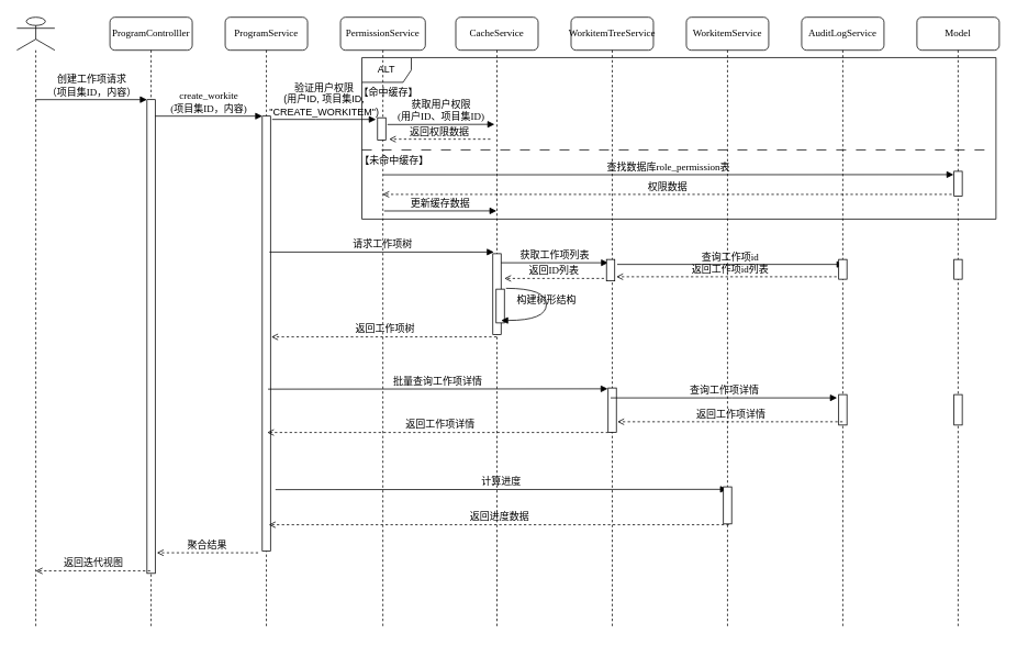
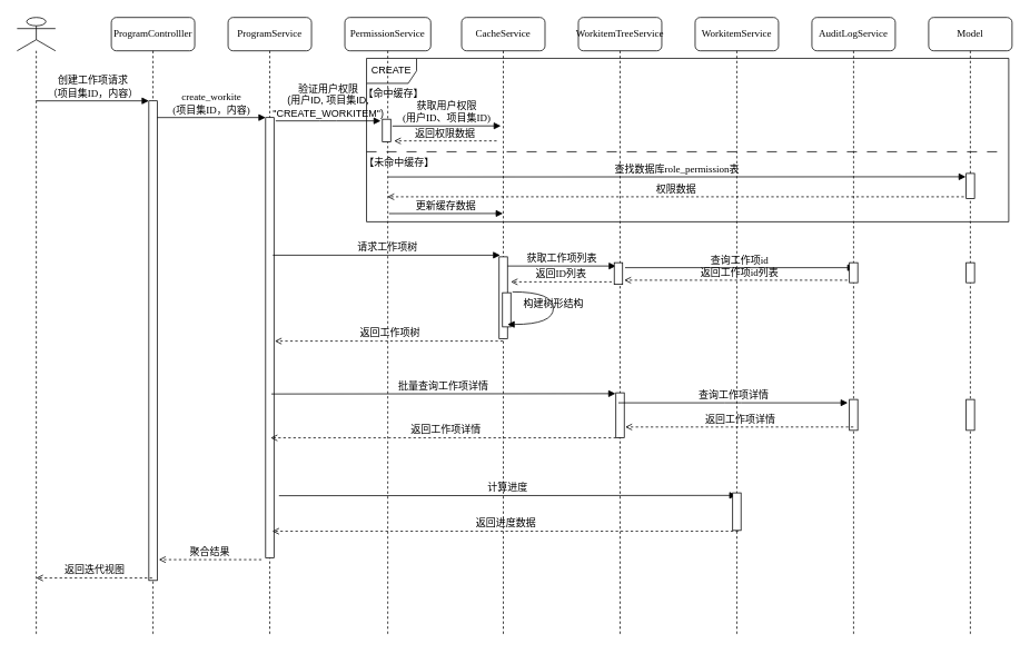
  <mxCell id="0" />
  <mxCell id="1" parent="0" />
- <mxCell id="2" value="ALT" style="shape=umlFrame;whiteSpace=wrap;html=1;pointerEvents=0;" vertex="1" parent="1"><mxGeometry x="439" y="69" width="770" height="196" as="geometry" /></mxCell>
+ <mxCell id="2" value="CREATE" style="shape=umlFrame;whiteSpace=wrap;html=1;pointerEvents=0;" vertex="1" parent="1"><mxGeometry x="439" y="69" width="770" height="196" as="geometry" /></mxCell>
  <mxCell id="3" value="ProgramControlller" style="shape=umlLifeline;perimeter=lifelinePerimeter;whiteSpace=wrap;html=1;container=1;collapsible=0;recursiveResize=0;outlineConnect=0;rounded=1;shadow=0;comic=0;labelBackgroundColor=none;strokeWidth=1;fontFamily=Verdana;fontSize=12;align=center;" vertex="1" parent="1"><mxGeometry x="133" y="20" width="100" height="740" as="geometry" /></mxCell>
  <mxCell id="4" value="" style="html=1;points=[];perimeter=orthogonalPerimeter;rounded=0;shadow=0;comic=0;labelBackgroundColor=none;strokeWidth=1;fontFamily=Verdana;fontSize=12;align=center;" vertex="1" parent="3"><mxGeometry x="45" y="100" width="10" height="575" as="geometry" /></mxCell>
  <mxCell id="5" value="ProgramService" style="shape=umlLifeline;perimeter=lifelinePerimeter;whiteSpace=wrap;html=1;container=1;collapsible=0;recursiveResize=0;outlineConnect=0;rounded=1;shadow=0;comic=0;labelBackgroundColor=none;strokeWidth=1;fontFamily=Verdana;fontSize=12;align=center;" vertex="1" parent="1"><mxGeometry x="273" y="20" width="100" height="740" as="geometry" /></mxCell>
  <mxCell id="6" value="" style="html=1;points=[];perimeter=orthogonalPerimeter;rounded=0;shadow=0;comic=0;labelBackgroundColor=none;strokeWidth=1;fontFamily=Verdana;fontSize=12;align=center;" vertex="1" parent="5"><mxGeometry x="45" y="120" width="10" height="528" as="geometry" /></mxCell>
  <mxCell id="7" value="返回工作项详情" style="html=1;verticalAlign=bottom;endArrow=open;dashed=1;endSize=6;labelBackgroundColor=none;fontFamily=Verdana;fontSize=12;edgeStyle=elbowEdgeStyle;elbow=vertical;jumpSize=6;" edge="1" parent="5"><mxGeometry x="-0.002" relative="1" as="geometry"><mxPoint x="51.004" y="504" as="targetPoint" /><Array as="points"><mxPoint x="286.68" y="504" /><mxPoint x="316.68" y="504" /></Array><mxPoint x="471.18" y="504" as="sourcePoint" /><mxPoint as="offset" /></mxGeometry></mxCell>
  <mxCell id="8" value="CacheService" style="shape=umlLifeline;perimeter=lifelinePerimeter;whiteSpace=wrap;html=1;container=1;collapsible=0;recursiveResize=0;outlineConnect=0;rounded=1;shadow=0;comic=0;labelBackgroundColor=none;strokeWidth=1;fontFamily=Verdana;fontSize=12;align=center;" vertex="1" parent="1"><mxGeometry x="553" y="20" width="100" height="740" as="geometry" /></mxCell>
  <mxCell id="9" value="" style="html=1;points=[];perimeter=orthogonalPerimeter;rounded=0;shadow=0;comic=0;labelBackgroundColor=none;strokeWidth=1;fontFamily=Verdana;fontSize=12;align=center;" vertex="1" parent="8"><mxGeometry x="45" y="287" width="10" height="98" as="geometry" /></mxCell>
  <mxCell id="10" value="获取工作项列表" style="html=1;verticalAlign=bottom;endArrow=block;entryX=0;entryY=0;labelBackgroundColor=none;fontFamily=Verdana;fontSize=12;edgeStyle=elbowEdgeStyle;elbow=horizontal;" edge="1" parent="8"><mxGeometry relative="1" as="geometry"><mxPoint x="55" y="298" as="sourcePoint" /><mxPoint x="185" y="298" as="targetPoint" /></mxGeometry></mxCell>
  <mxCell id="11" value="返回ID列表" style="html=1;verticalAlign=bottom;endArrow=open;dashed=1;endSize=6;labelBackgroundColor=none;fontFamily=Verdana;fontSize=12;edgeStyle=elbowEdgeStyle;elbow=horizontal;jumpSize=6;" edge="1" parent="8"><mxGeometry x="0.016" relative="1" as="geometry"><mxPoint x="59" y="317" as="targetPoint" /><Array as="points"><mxPoint x="139" y="331" /><mxPoint x="169" y="331" /></Array><mxPoint x="180" y="317" as="sourcePoint" /><mxPoint as="offset" /></mxGeometry></mxCell>
  <mxCell id="12" value="" style="html=1;points=[];perimeter=orthogonalPerimeter;rounded=0;shadow=0;comic=0;labelBackgroundColor=none;strokeWidth=1;fontFamily=Verdana;fontSize=12;align=center;" vertex="1" parent="8"><mxGeometry x="49" y="330" width="10" height="41" as="geometry" /></mxCell>
  <mxCell id="13" value="构建树形结构" style="html=1;verticalAlign=bottom;endArrow=block;labelBackgroundColor=none;fontFamily=Verdana;fontSize=12;elbow=vertical;edgeStyle=orthogonalEdgeStyle;curved=1;exitX=1.066;exitY=0.713;exitPerimeter=0;" edge="1" parent="8"><mxGeometry x="0.003" relative="1" as="geometry"><mxPoint x="61" y="329" as="sourcePoint" /><mxPoint x="55" y="368" as="targetPoint" /><Array as="points"><mxPoint x="110" y="329" /><mxPoint x="110" y="368" /></Array><mxPoint as="offset" /></mxGeometry></mxCell>
  <mxCell id="14" value="返回权限数据" style="html=1;verticalAlign=bottom;endArrow=open;dashed=1;endSize=6;labelBackgroundColor=none;fontFamily=Verdana;fontSize=12;edgeStyle=elbowEdgeStyle;elbow=vertical;jumpSize=6;" edge="1" parent="8"><mxGeometry x="0.013" relative="1" as="geometry"><mxPoint x="-81" y="148" as="targetPoint" /><Array as="points"><mxPoint x="-1" y="148" /><mxPoint x="29" y="148" /></Array><mxPoint x="42" y="148" as="sourcePoint" /><mxPoint as="offset" /></mxGeometry></mxCell>
  <mxCell id="15" value="PermissionService" style="shape=umlLifeline;perimeter=lifelinePerimeter;whiteSpace=wrap;html=1;container=1;collapsible=0;recursiveResize=0;outlineConnect=0;rounded=1;shadow=0;comic=0;labelBackgroundColor=none;strokeWidth=1;fontFamily=Verdana;fontSize=12;align=center;" vertex="1" parent="1"><mxGeometry x="413" y="20" width="103" height="740" as="geometry" /></mxCell>
  <mxCell id="16" value="" style="html=1;points=[];perimeter=orthogonalPerimeter;rounded=0;shadow=0;comic=0;labelBackgroundColor=none;strokeWidth=1;fontFamily=Verdana;fontSize=12;align=center;" vertex="1" parent="15"><mxGeometry x="45" y="122" width="10" height="27" as="geometry" /></mxCell>
  <mxCell id="17" value="计算进度" style="html=1;verticalAlign=bottom;endArrow=block;labelBackgroundColor=none;fontFamily=Verdana;fontSize=12;edgeStyle=elbowEdgeStyle;elbow=vertical;" edge="1" parent="15" target="23"><mxGeometry relative="1" as="geometry"><mxPoint x="-79" y="573.38" as="sourcePoint" /><mxPoint x="333.5" y="572.995" as="targetPoint" /></mxGeometry></mxCell>
  <mxCell id="18" value="【命中缓存】" style="text;html=1;align=center;verticalAlign=middle;resizable=0;points=[];autosize=1;strokeColor=none;fillColor=none;" vertex="1" parent="15"><mxGeometry x="13" y="79" width="90" height="26" as="geometry" /></mxCell>
  <mxCell id="19" value="WorkitemTreeService" style="shape=umlLifeline;perimeter=lifelinePerimeter;whiteSpace=wrap;html=1;container=1;collapsible=0;recursiveResize=0;outlineConnect=0;rounded=1;shadow=0;comic=0;labelBackgroundColor=none;strokeWidth=1;fontFamily=Verdana;fontSize=12;align=center;" vertex="1" parent="1"><mxGeometry x="693" y="20" width="100" height="740" as="geometry" /></mxCell>
  <mxCell id="20" value="" style="html=1;points=[];perimeter=orthogonalPerimeter;rounded=0;shadow=0;comic=0;labelBackgroundColor=none;strokeWidth=1;fontFamily=Verdana;fontSize=12;align=center;" vertex="1" parent="19"><mxGeometry x="43" y="294" width="10" height="26" as="geometry" /></mxCell>
  <mxCell id="21" value="" style="html=1;points=[];perimeter=orthogonalPerimeter;rounded=0;shadow=0;comic=0;labelBackgroundColor=none;strokeWidth=1;fontFamily=Verdana;fontSize=12;align=center;" vertex="1" parent="19"><mxGeometry x="45" y="450" width="10" height="54" as="geometry" /></mxCell>
  <mxCell id="22" value="查询工作项id" style="html=1;verticalAlign=bottom;endArrow=block;labelBackgroundColor=none;fontFamily=Verdana;fontSize=12;edgeStyle=elbowEdgeStyle;elbow=vertical;" edge="1" parent="19"><mxGeometry x="-0.002" relative="1" as="geometry"><mxPoint x="56" y="300" as="sourcePoint" /><mxPoint x="331" y="300" as="targetPoint" /><mxPoint as="offset" /></mxGeometry></mxCell>
  <mxCell id="23" value="WorkitemService" style="shape=umlLifeline;perimeter=lifelinePerimeter;whiteSpace=wrap;html=1;container=1;collapsible=0;recursiveResize=0;outlineConnect=0;rounded=1;shadow=0;comic=0;labelBackgroundColor=none;strokeWidth=1;fontFamily=Verdana;fontSize=12;align=center;" vertex="1" parent="1"><mxGeometry x="833" y="20" width="100" height="740" as="geometry" /></mxCell>
  <mxCell id="24" value="返回工作项id列表" style="html=1;verticalAlign=bottom;endArrow=open;dashed=1;endSize=6;labelBackgroundColor=none;fontFamily=Verdana;fontSize=12;edgeStyle=elbowEdgeStyle;elbow=vertical;jumpSize=6;" edge="1" parent="23"><mxGeometry x="-0.002" relative="1" as="geometry"><mxPoint x="-85" y="315" as="targetPoint" /><Array as="points"><mxPoint x="28" y="315" /><mxPoint x="58" y="315" /></Array><mxPoint x="188.5" y="315" as="sourcePoint" /><mxPoint as="offset" /></mxGeometry></mxCell>
  <mxCell id="25" value="" style="html=1;points=[];perimeter=orthogonalPerimeter;rounded=0;shadow=0;comic=0;labelBackgroundColor=none;strokeWidth=1;fontFamily=Verdana;fontSize=12;align=center;" vertex="1" parent="23"><mxGeometry x="45" y="570" width="10" height="45" as="geometry" /></mxCell>
  <mxCell id="26" value="创建工作项请求&lt;div&gt;（项目集ID，内容）&lt;/div&gt;" style="html=1;verticalAlign=bottom;endArrow=block;entryX=0;entryY=0;labelBackgroundColor=none;fontFamily=Verdana;fontSize=12;edgeStyle=elbowEdgeStyle;elbow=vertical;" edge="1" parent="1" source="32" target="4"><mxGeometry x="0.006" relative="1" as="geometry"><mxPoint x="23" y="120" as="sourcePoint" /><mxPoint as="offset" /></mxGeometry></mxCell>
  <mxCell id="27" value="create_workite&lt;div&gt;(项目集ID，内容)&lt;/div&gt;" style="html=1;verticalAlign=bottom;endArrow=block;entryX=0;entryY=0;labelBackgroundColor=none;fontFamily=Verdana;fontSize=12;edgeStyle=elbowEdgeStyle;elbow=vertical;" edge="1" parent="1" source="4" target="6"><mxGeometry x="0.001" relative="1" as="geometry"><mxPoint x="243" y="140" as="sourcePoint" /><mxPoint as="offset" /></mxGeometry></mxCell>
  <mxCell id="28" value="AuditLogService" style="shape=umlLifeline;perimeter=lifelinePerimeter;whiteSpace=wrap;html=1;container=1;collapsible=0;recursiveResize=0;outlineConnect=0;rounded=1;shadow=0;comic=0;labelBackgroundColor=none;strokeWidth=1;fontFamily=Verdana;fontSize=12;align=center;" vertex="1" parent="1"><mxGeometry x="973" y="20" width="100" height="740" as="geometry" /></mxCell>
  <mxCell id="29" value="查询工作项详情" style="html=1;verticalAlign=bottom;endArrow=block;labelBackgroundColor=none;fontFamily=Verdana;fontSize=12;edgeStyle=elbowEdgeStyle;elbow=vertical;" edge="1" parent="28"><mxGeometry relative="1" as="geometry"><mxPoint x="-232" y="462" as="sourcePoint" /><mxPoint x="43" y="462" as="targetPoint" /></mxGeometry></mxCell>
  <mxCell id="30" value="" style="html=1;points=[];perimeter=orthogonalPerimeter;rounded=0;shadow=0;comic=0;labelBackgroundColor=none;strokeWidth=1;fontFamily=Verdana;fontSize=12;align=center;" vertex="1" parent="28"><mxGeometry x="45" y="294" width="10" height="24" as="geometry" /></mxCell>
  <mxCell id="31" value="" style="html=1;points=[];perimeter=orthogonalPerimeter;rounded=0;shadow=0;comic=0;labelBackgroundColor=none;strokeWidth=1;fontFamily=Verdana;fontSize=12;align=center;" vertex="1" parent="28"><mxGeometry x="45" y="458" width="10" height="37" as="geometry" /></mxCell>
  <mxCell id="32" value="" style="shape=umlLifeline;perimeter=lifelinePerimeter;whiteSpace=wrap;html=1;container=1;dropTarget=0;collapsible=0;recursiveResize=0;outlineConnect=0;portConstraint=eastwest;newEdgeStyle={&quot;curved&quot;:0,&quot;rounded&quot;:0};participant=umlActor;" vertex="1" parent="1"><mxGeometry x="20" y="20" width="46" height="740" as="geometry" /></mxCell>
  <mxCell id="33" value="请求工作项树" style="html=1;verticalAlign=bottom;endArrow=block;labelBackgroundColor=none;fontFamily=Verdana;fontSize=12;edgeStyle=elbowEdgeStyle;elbow=vertical;" edge="1" parent="1"><mxGeometry x="-0.0" relative="1" as="geometry"><mxPoint x="326.75" y="305" as="sourcePoint" /><mxPoint x="599.25" y="305.552" as="targetPoint" /><mxPoint as="offset" /></mxGeometry></mxCell>
  <mxCell id="34" value="批量查询工作项详情" style="html=1;verticalAlign=bottom;endArrow=block;labelBackgroundColor=none;fontFamily=Verdana;fontSize=12;edgeStyle=elbowEdgeStyle;elbow=vertical;" edge="1" parent="1"><mxGeometry relative="1" as="geometry"><mxPoint x="325" y="471.38" as="sourcePoint" /><mxPoint x="737.5" y="470.995" as="targetPoint" /></mxGeometry></mxCell>
  <mxCell id="35" value="返回进度数据" style="html=1;verticalAlign=bottom;endArrow=open;dashed=1;endSize=6;labelBackgroundColor=none;fontFamily=Verdana;fontSize=12;edgeStyle=elbowEdgeStyle;elbow=vertical;jumpSize=6;" edge="1" parent="1"><mxGeometry x="-0.002" relative="1" as="geometry"><mxPoint x="326.004" y="636" as="targetPoint" /><Array as="points"><mxPoint x="699.68" y="636" /><mxPoint x="729.68" y="636" /></Array><mxPoint x="884.68" y="636" as="sourcePoint" /><mxPoint as="offset" /></mxGeometry></mxCell>
  <mxCell id="36" value="&lt;span style=&quot;font-family: Helvetica; text-align: left; text-wrap-mode: wrap;&quot;&gt;验证用户权限&lt;/span&gt;&lt;div&gt;&lt;span style=&quot;font-family: Helvetica; text-align: left; text-wrap-mode: wrap;&quot;&gt;(用户ID, 项目集ID, &quot;CREATE_WORKITEM&quot;)&lt;/span&gt;&lt;/div&gt;" style="html=1;verticalAlign=bottom;endArrow=block;labelBackgroundColor=none;fontFamily=Verdana;fontSize=12;edgeStyle=elbowEdgeStyle;elbow=vertical;" edge="1" parent="1"><mxGeometry x="-0.0" relative="1" as="geometry"><mxPoint x="330" y="144" as="sourcePoint" /><mxPoint x="456" y="144" as="targetPoint" /><mxPoint as="offset" /></mxGeometry></mxCell>
  <mxCell id="37" value="返回工作项树" style="html=1;verticalAlign=bottom;endArrow=open;dashed=1;endSize=6;labelBackgroundColor=none;fontFamily=Verdana;fontSize=12;edgeStyle=elbowEdgeStyle;elbow=vertical;jumpSize=6;" edge="1" parent="1"><mxGeometry x="-0.002" relative="1" as="geometry"><mxPoint x="329" y="408" as="targetPoint" /><Array as="points"><mxPoint x="442" y="408" /><mxPoint x="472" y="408" /></Array><mxPoint x="602.5" y="408" as="sourcePoint" /><mxPoint as="offset" /></mxGeometry></mxCell>
  <mxCell id="38" value="返回工作项详情" style="html=1;verticalAlign=bottom;endArrow=open;dashed=1;endSize=6;labelBackgroundColor=none;fontFamily=Verdana;fontSize=12;edgeStyle=elbowEdgeStyle;elbow=vertical;jumpSize=6;" edge="1" parent="1"><mxGeometry x="-0.002" relative="1" as="geometry"><mxPoint x="749.25" y="511" as="targetPoint" /><Array as="points"><mxPoint x="862.25" y="511" /><mxPoint x="892.25" y="511" /></Array><mxPoint x="1022.75" y="511" as="sourcePoint" /><mxPoint as="offset" /></mxGeometry></mxCell>
  <mxCell id="39" value="返回迭代视图" style="html=1;verticalAlign=bottom;endArrow=open;dashed=1;endSize=6;labelBackgroundColor=none;fontFamily=Verdana;fontSize=12;edgeStyle=elbowEdgeStyle;elbow=vertical;jumpSize=6;" edge="1" parent="1"><mxGeometry x="-0.002" relative="1" as="geometry"><mxPoint x="43" y="692" as="targetPoint" /><Array as="points"><mxPoint x="123" y="692" /><mxPoint x="153" y="692" /></Array><mxPoint x="182" y="692" as="sourcePoint" /><mxPoint as="offset" /></mxGeometry></mxCell>
  <mxCell id="40" value="聚合结果" style="html=1;verticalAlign=bottom;endArrow=open;dashed=1;endSize=6;labelBackgroundColor=none;fontFamily=Verdana;fontSize=12;edgeStyle=elbowEdgeStyle;elbow=vertical;jumpSize=6;" edge="1" parent="1"><mxGeometry x="0.013" relative="1" as="geometry"><mxPoint x="190" y="670" as="targetPoint" /><Array as="points"><mxPoint x="270" y="670" /><mxPoint x="300" y="670" /></Array><mxPoint x="313" y="670" as="sourcePoint" /><mxPoint as="offset" /></mxGeometry></mxCell>
  <mxCell id="41" value="Model" style="shape=umlLifeline;perimeter=lifelinePerimeter;whiteSpace=wrap;html=1;container=1;collapsible=0;recursiveResize=0;outlineConnect=0;rounded=1;shadow=0;comic=0;labelBackgroundColor=none;strokeWidth=1;fontFamily=Verdana;fontSize=12;align=center;" vertex="1" parent="1"><mxGeometry x="1113" y="20" width="100" height="740" as="geometry" /></mxCell>
  <mxCell id="42" value="" style="html=1;points=[];perimeter=orthogonalPerimeter;rounded=0;shadow=0;comic=0;labelBackgroundColor=none;strokeWidth=1;fontFamily=Verdana;fontSize=12;align=center;" vertex="1" parent="41"><mxGeometry x="45" y="187" width="10" height="30" as="geometry" /></mxCell>
  <mxCell id="43" value="" style="html=1;points=[];perimeter=orthogonalPerimeter;rounded=0;shadow=0;comic=0;labelBackgroundColor=none;strokeWidth=1;fontFamily=Verdana;fontSize=12;align=center;" vertex="1" parent="41"><mxGeometry x="45" y="294" width="10" height="24" as="geometry" /></mxCell>
  <mxCell id="44" value="" style="html=1;points=[];perimeter=orthogonalPerimeter;rounded=0;shadow=0;comic=0;labelBackgroundColor=none;strokeWidth=1;fontFamily=Verdana;fontSize=12;align=center;" vertex="1" parent="41"><mxGeometry x="45" y="458" width="10" height="37" as="geometry" /></mxCell>
  <mxCell id="45" value="获取用户权限&lt;div&gt;(用户ID、项目集ID)&lt;/div&gt;" style="html=1;verticalAlign=bottom;endArrow=block;entryX=0;entryY=0;labelBackgroundColor=none;fontFamily=Verdana;fontSize=12;edgeStyle=elbowEdgeStyle;elbow=vertical;" edge="1" parent="1"><mxGeometry x="0.001" relative="1" as="geometry"><mxPoint x="470" y="150.19" as="sourcePoint" /><mxPoint x="600" y="150.19" as="targetPoint" /><mxPoint as="offset" /></mxGeometry></mxCell>
  <mxCell id="46" value="更新缓存数据" style="html=1;verticalAlign=bottom;endArrow=block;labelBackgroundColor=none;fontFamily=Verdana;fontSize=12;edgeStyle=elbowEdgeStyle;elbow=vertical;" edge="1" parent="1"><mxGeometry x="-0.002" relative="1" as="geometry"><mxPoint x="466" y="255.11" as="sourcePoint" /><mxPoint x="602.5" y="255.443" as="targetPoint" /><mxPoint as="offset" /></mxGeometry></mxCell>
  <mxCell id="47" value="" style="endArrow=none;html=1;rounded=0;dashed=1;dashPattern=12 12;" edge="1" parent="1"><mxGeometry width="50" height="50" relative="1" as="geometry"><mxPoint x="439" y="181" as="sourcePoint" /><mxPoint x="1206" y="181" as="targetPoint" /></mxGeometry></mxCell>
  <mxCell id="48" value="权限数据" style="html=1;verticalAlign=bottom;endArrow=open;dashed=1;endSize=6;labelBackgroundColor=none;fontFamily=Verdana;fontSize=12;edgeStyle=elbowEdgeStyle;elbow=vertical;jumpSize=6;" edge="1" parent="1"><mxGeometry x="-0.002" relative="1" as="geometry"><mxPoint x="463.999" y="235" as="targetPoint" /><Array as="points"><mxPoint x="970.29" y="235" /><mxPoint x="1000.29" y="235" /></Array><mxPoint x="1155.29" y="235" as="sourcePoint" /><mxPoint as="offset" /></mxGeometry></mxCell>
  <mxCell id="49" value="查找数据库role_permission表" style="html=1;verticalAlign=bottom;endArrow=block;labelBackgroundColor=none;fontFamily=Verdana;fontSize=12;edgeStyle=elbowEdgeStyle;elbow=vertical;" edge="1" parent="1"><mxGeometry x="-0.001" relative="1" as="geometry"><mxPoint x="465" y="211.22" as="sourcePoint" /><mxPoint x="1157.5" y="210.998" as="targetPoint" /><mxPoint as="offset" /></mxGeometry></mxCell>
  <mxCell id="50" value="【未命中缓存】" style="text;html=1;align=center;verticalAlign=middle;resizable=0;points=[];autosize=1;strokeColor=none;fillColor=none;" vertex="1" parent="1"><mxGeometry x="427" y="181" width="102" height="26" as="geometry" /></mxCell>
